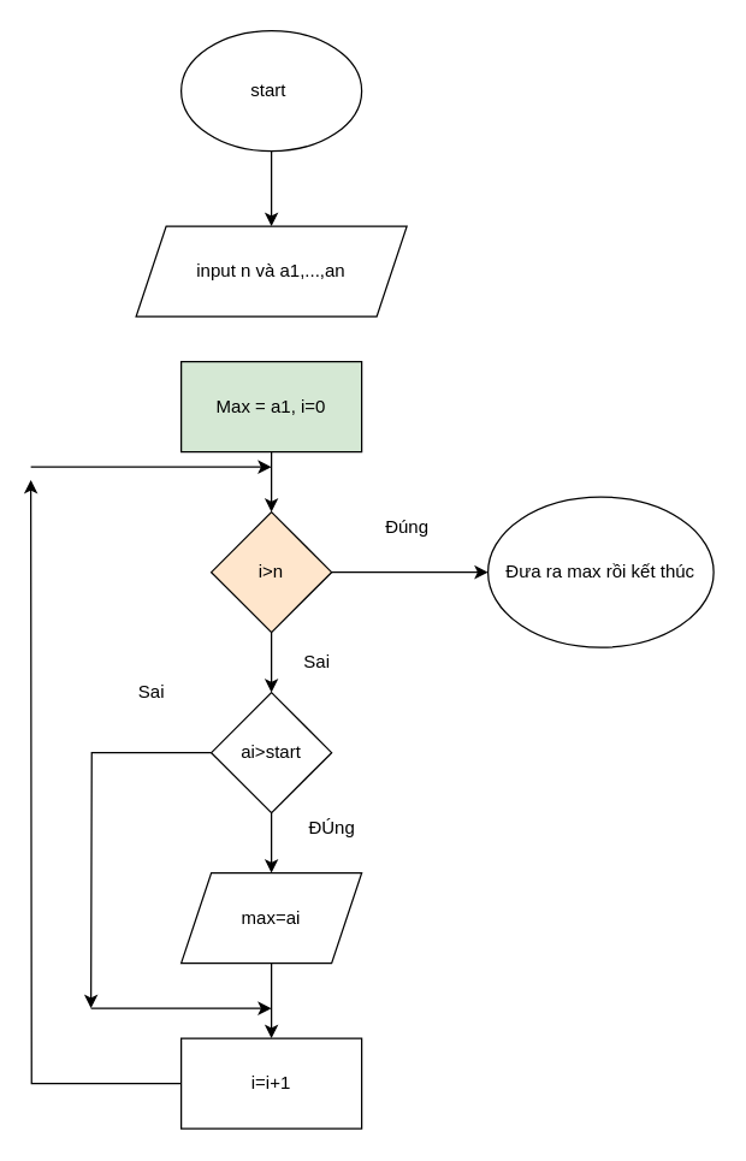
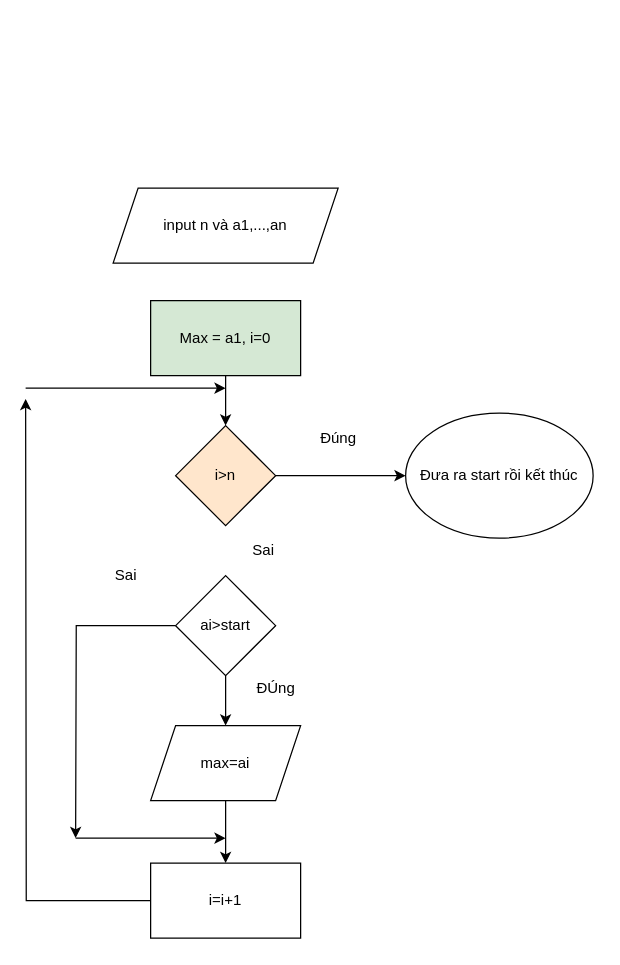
  <mxCell id="0" />
  <mxCell id="1" parent="0" />
- <mxCell id="2" value="" style="edgeStyle=orthogonalEdgeStyle;rounded=0;orthogonalLoop=1;jettySize=auto;html=1;" edge="1" parent="1" source="3" target="12"><mxGeometry relative="1" as="geometry" /></mxCell>
- <mxCell id="3" value="start&lt;span style=&quot;white-space: pre;&quot;&gt;&#09;&lt;/span&gt;" style="ellipse;whiteSpace=wrap;html=1;" vertex="1" parent="1"><mxGeometry x="120" y="20" width="120" height="80" as="geometry" /></mxCell>
  <mxCell id="4" value="" style="edgeStyle=orthogonalEdgeStyle;rounded=0;orthogonalLoop=1;jettySize=auto;html=1;" edge="1" parent="1" source="6" target="17"><mxGeometry relative="1" as="geometry" /></mxCell>
- <mxCell id="5" value="" style="edgeStyle=orthogonalEdgeStyle;rounded=0;orthogonalLoop=1;jettySize=auto;html=1;" edge="1" parent="1" source="6" target="9"><mxGeometry relative="1" as="geometry" /></mxCell>
  <mxCell id="6" value="i&amp;gt;n" style="rhombus;whiteSpace=wrap;html=1;fillColor=#ffe6cc;" vertex="1" parent="1"><mxGeometry x="140" y="340" width="80" height="80" as="geometry" /></mxCell>
  <mxCell id="7" value="" style="edgeStyle=orthogonalEdgeStyle;rounded=0;orthogonalLoop=1;jettySize=auto;html=1;" edge="1" parent="1" source="9" target="11"><mxGeometry relative="1" as="geometry" /></mxCell>
  <mxCell id="8" style="edgeStyle=orthogonalEdgeStyle;rounded=0;orthogonalLoop=1;jettySize=auto;html=1;" edge="1" parent="1" source="9"><mxGeometry relative="1" as="geometry"><mxPoint x="60" y="670" as="targetPoint" /></mxGeometry></mxCell>
  <mxCell id="9" value="ai&amp;gt;start" style="rhombus;whiteSpace=wrap;html=1;" vertex="1" parent="1"><mxGeometry x="140" y="460" width="80" height="80" as="geometry" /></mxCell>
  <mxCell id="10" value="" style="edgeStyle=orthogonalEdgeStyle;rounded=0;orthogonalLoop=1;jettySize=auto;html=1;" edge="1" parent="1" source="11" target="16"><mxGeometry relative="1" as="geometry" /></mxCell>
  <mxCell id="11" value="max=ai" style="shape=parallelogram;perimeter=parallelogramPerimeter;whiteSpace=wrap;html=1;fixedSize=1;" vertex="1" parent="1"><mxGeometry x="120" y="580" width="120" height="60" as="geometry" /></mxCell>
  <mxCell id="12" value="input n và a1,...,an" style="shape=parallelogram;perimeter=parallelogramPerimeter;whiteSpace=wrap;html=1;fixedSize=1;" vertex="1" parent="1"><mxGeometry x="90" y="150" width="180" height="60" as="geometry" /></mxCell>
  <mxCell id="13" value="" style="edgeStyle=orthogonalEdgeStyle;rounded=0;orthogonalLoop=1;jettySize=auto;html=1;" edge="1" parent="1" source="14" target="6"><mxGeometry relative="1" as="geometry" /></mxCell>
  <mxCell id="14" value="Max = a1, i=0" style="rounded=0;whiteSpace=wrap;html=1;fillColor=#d5e8d4;" vertex="1" parent="1"><mxGeometry x="120" y="240" width="120" height="60" as="geometry" /></mxCell>
  <mxCell id="15" style="edgeStyle=orthogonalEdgeStyle;rounded=0;orthogonalLoop=1;jettySize=auto;html=1;" edge="1" parent="1" source="16"><mxGeometry relative="1" as="geometry"><mxPoint x="20" y="318.667" as="targetPoint" /></mxGeometry></mxCell>
  <mxCell id="16" value="i=i+1" style="rounded=0;whiteSpace=wrap;html=1;" vertex="1" parent="1"><mxGeometry x="120" y="690" width="120" height="60" as="geometry" /></mxCell>
- <mxCell id="17" value="Đưa ra max rồi kết thúc" style="ellipse;whiteSpace=wrap;html=1;" vertex="1" parent="1"><mxGeometry x="324" y="330" width="150" height="100" as="geometry" /></mxCell>
+ <mxCell id="17" value="Đưa ra start rồi kết thúc" style="ellipse;whiteSpace=wrap;html=1;" vertex="1" parent="1"><mxGeometry x="324" y="330" width="150" height="100" as="geometry" /></mxCell>
  <mxCell id="18" value="" style="endArrow=classic;html=1;rounded=0;" edge="1" parent="1"><mxGeometry width="50" height="50" relative="1" as="geometry"><mxPoint x="20" y="310" as="sourcePoint" /><mxPoint x="180" y="310" as="targetPoint" /><Array as="points"><mxPoint x="40" y="310" /></Array></mxGeometry></mxCell>
  <mxCell id="19" value="" style="endArrow=classic;html=1;rounded=0;" edge="1" parent="1"><mxGeometry width="50" height="50" relative="1" as="geometry"><mxPoint x="60" y="670" as="sourcePoint" /><mxPoint x="180" y="670" as="targetPoint" /></mxGeometry></mxCell>
  <mxCell id="20" value="Đúng" style="text;html=1;align=center;verticalAlign=middle;resizable=0;points=[];autosize=1;strokeColor=none;fillColor=none;" vertex="1" parent="1"><mxGeometry x="245" y="335" width="50" height="30" as="geometry" /></mxCell>
  <mxCell id="21" value="Sai" style="text;html=1;align=center;verticalAlign=middle;resizable=0;points=[];autosize=1;strokeColor=none;fillColor=none;" vertex="1" parent="1"><mxGeometry x="190" y="425" width="40" height="30" as="geometry" /></mxCell>
  <mxCell id="22" value="Sai" style="text;html=1;align=center;verticalAlign=middle;resizable=0;points=[];autosize=1;strokeColor=none;fillColor=none;" vertex="1" parent="1"><mxGeometry x="80" y="445" width="40" height="30" as="geometry" /></mxCell>
  <mxCell id="23" value="ĐÚng" style="text;html=1;align=center;verticalAlign=middle;resizable=0;points=[];autosize=1;strokeColor=none;fillColor=none;" vertex="1" parent="1"><mxGeometry x="195" y="535" width="50" height="30" as="geometry" /></mxCell>
